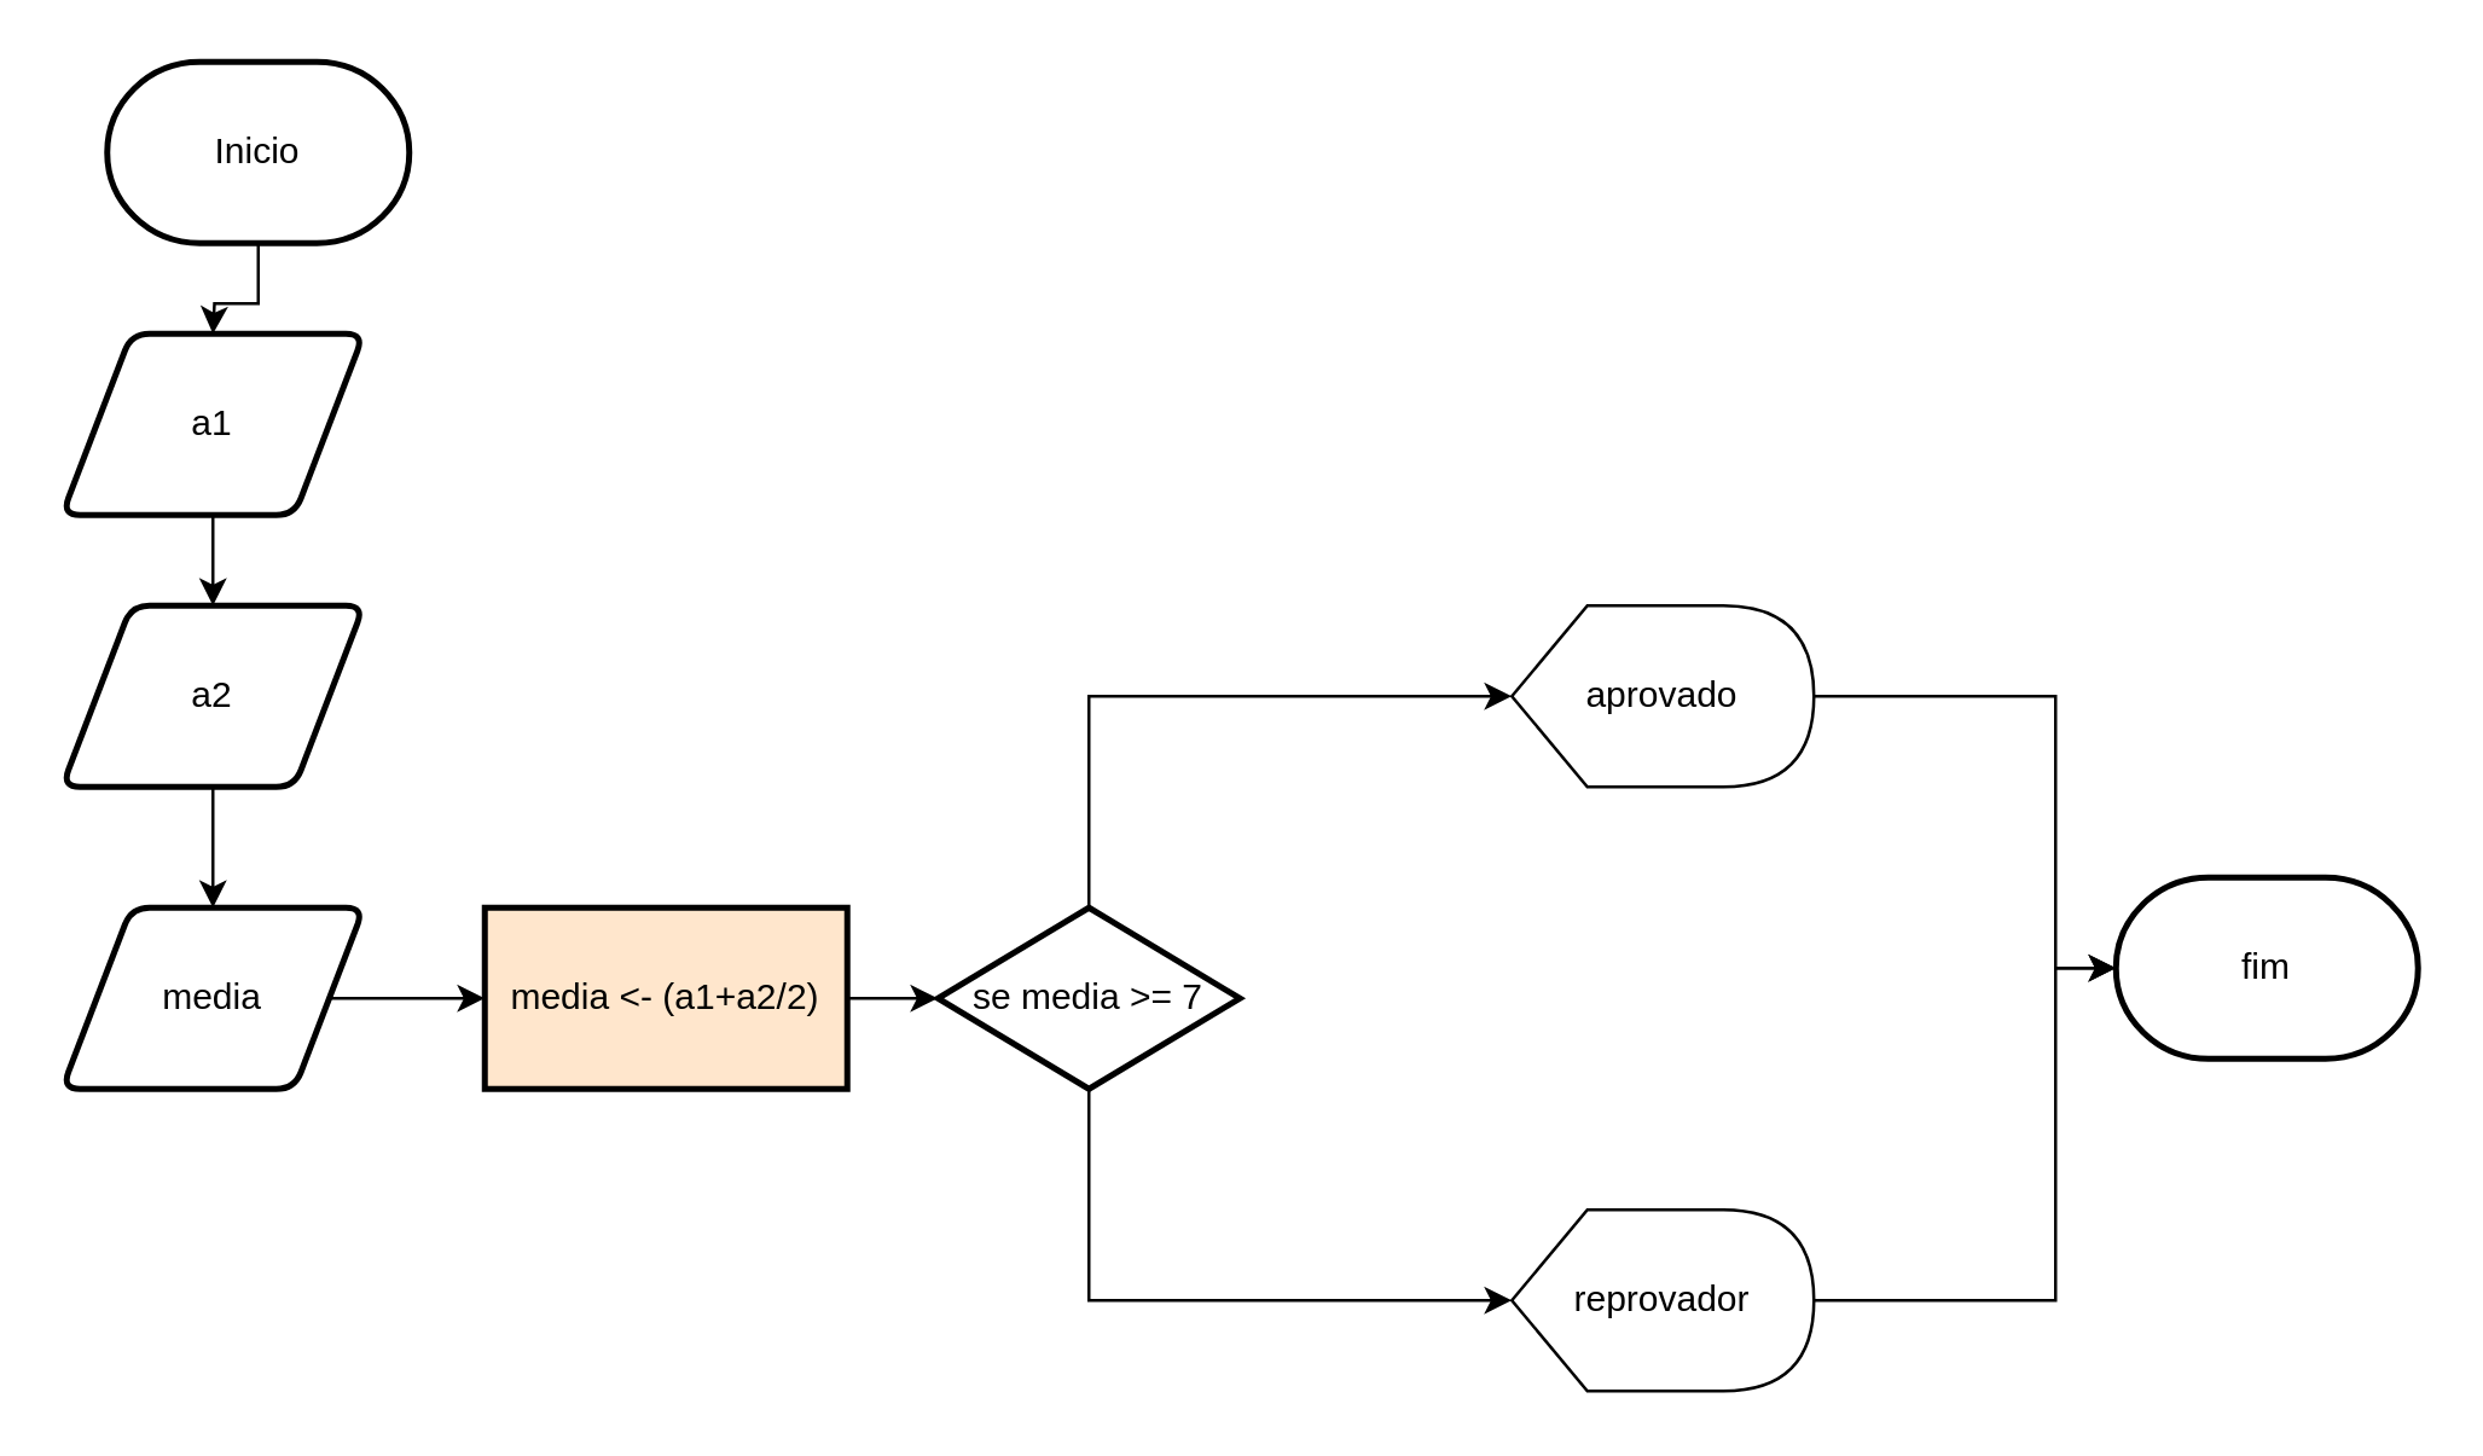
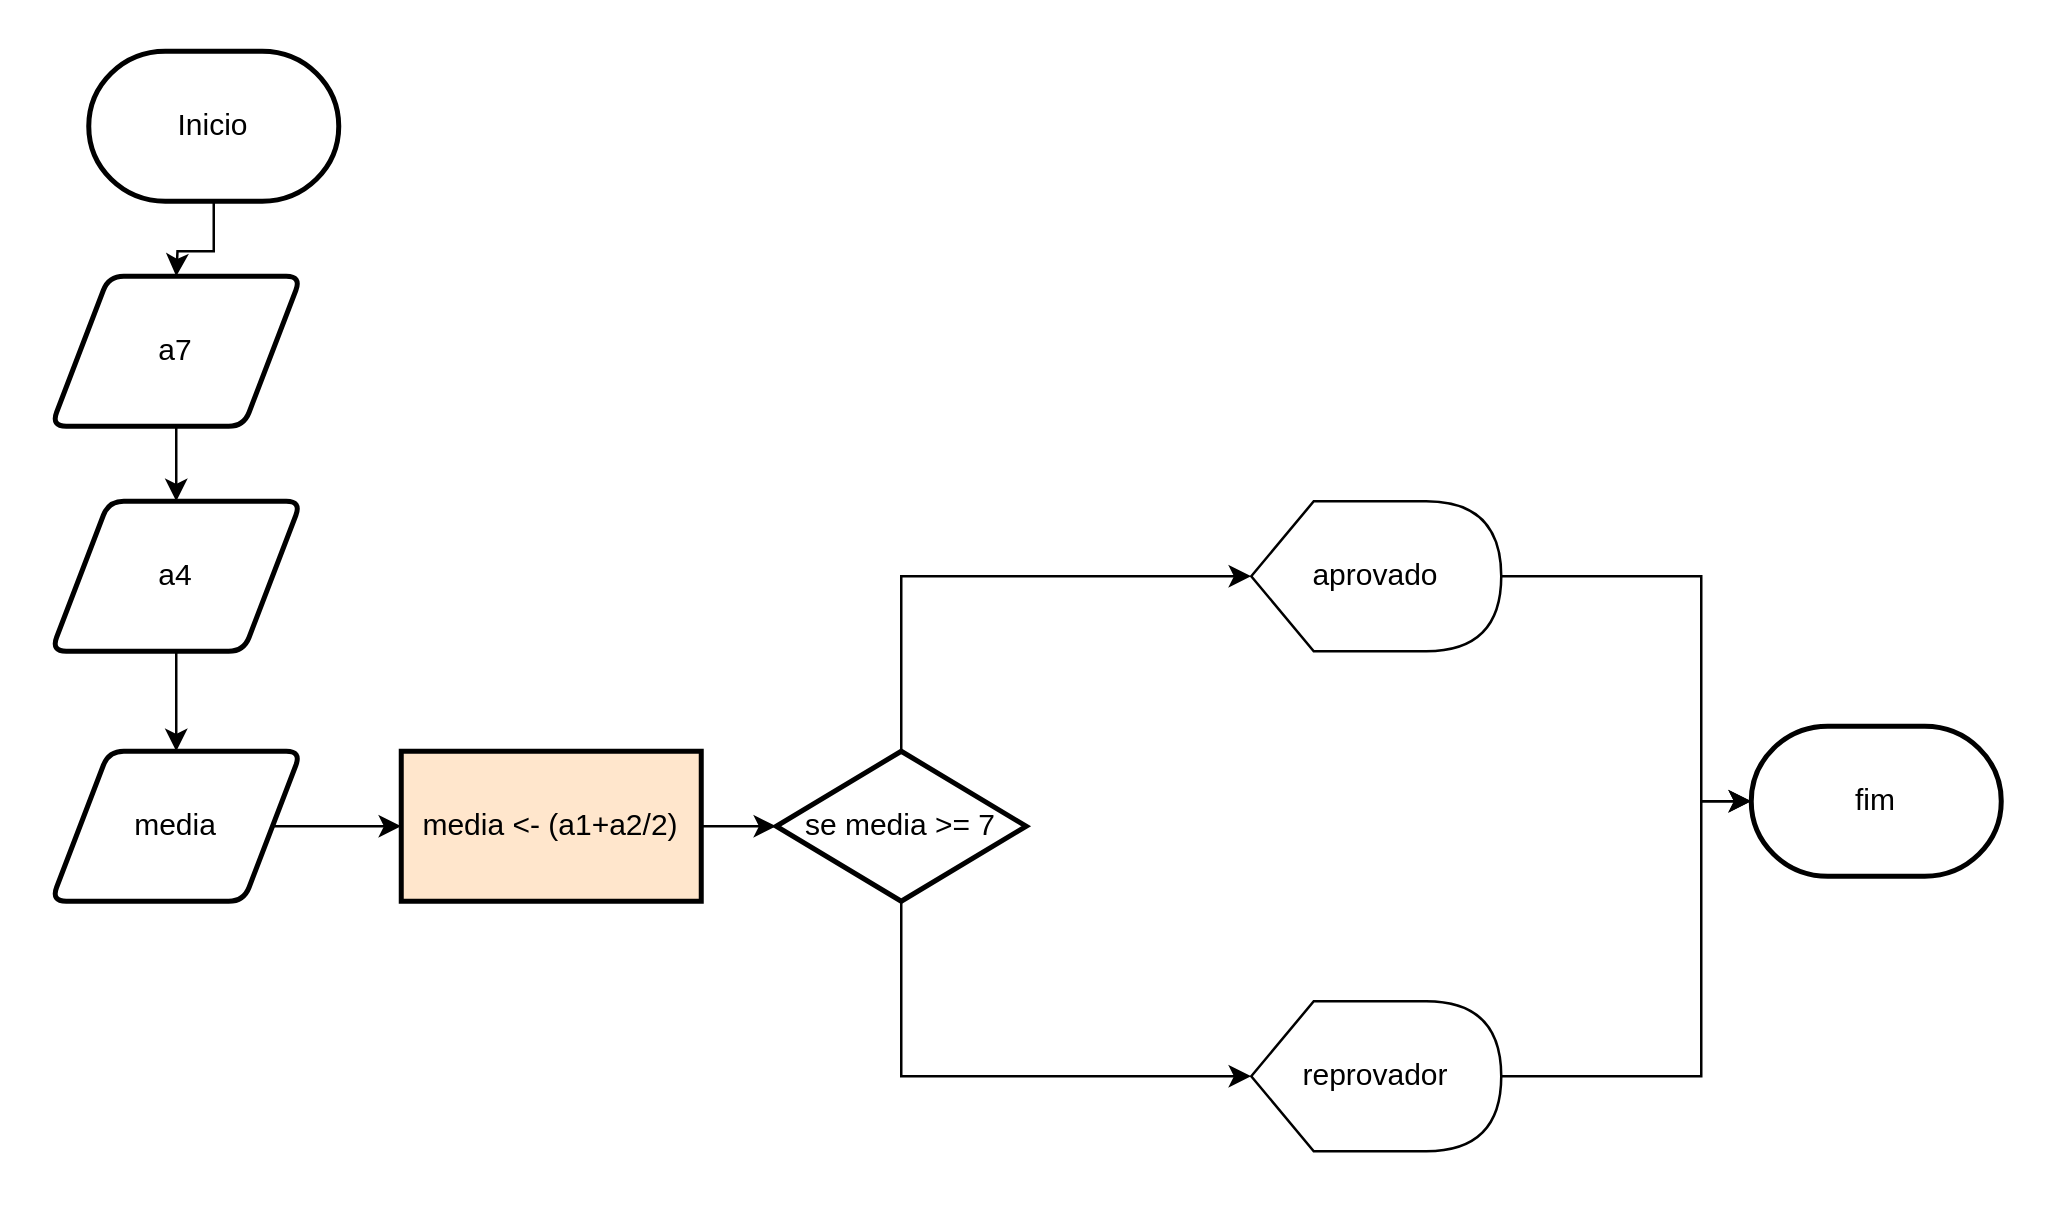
  <mxCell id="0" />
  <mxCell id="1" parent="0" />
  <mxCell id="2" style="edgeStyle=orthogonalEdgeStyle;rounded=0;orthogonalLoop=1;jettySize=auto;html=1;" parent="1" source="3" edge="1"><mxGeometry relative="1" as="geometry"><mxPoint x="70" y="110" as="targetPoint" /></mxGeometry></mxCell>
  <mxCell id="3" value="Inicio" style="strokeWidth=2;html=1;shape=mxgraph.flowchart.terminator;whiteSpace=wrap;" parent="1" vertex="1"><mxGeometry x="35" y="20" width="100" height="60" as="geometry" /></mxCell>
  <mxCell id="4" style="edgeStyle=orthogonalEdgeStyle;rounded=0;orthogonalLoop=1;jettySize=auto;html=1;" parent="1" source="5" edge="1"><mxGeometry relative="1" as="geometry"><mxPoint x="70" y="200" as="targetPoint" /></mxGeometry></mxCell>
- <mxCell id="5" value="a1" style="shape=parallelogram;html=1;strokeWidth=2;perimeter=parallelogramPerimeter;whiteSpace=wrap;rounded=1;arcSize=12;size=0.23;" parent="1" vertex="1"><mxGeometry x="20" y="110" width="100" height="60" as="geometry" /></mxCell>
+ <mxCell id="5" value="a7" style="shape=parallelogram;html=1;strokeWidth=2;perimeter=parallelogramPerimeter;whiteSpace=wrap;rounded=1;arcSize=12;size=0.23;" parent="1" vertex="1"><mxGeometry x="20" y="110" width="100" height="60" as="geometry" /></mxCell>
  <mxCell id="6" style="edgeStyle=orthogonalEdgeStyle;rounded=0;orthogonalLoop=1;jettySize=auto;html=1;" parent="1" source="7" edge="1"><mxGeometry relative="1" as="geometry"><mxPoint x="70" y="300" as="targetPoint" /></mxGeometry></mxCell>
- <mxCell id="7" value="a2" style="shape=parallelogram;html=1;strokeWidth=2;perimeter=parallelogramPerimeter;whiteSpace=wrap;rounded=1;arcSize=12;size=0.23;" parent="1" vertex="1"><mxGeometry x="20" y="200" width="100" height="60" as="geometry" /></mxCell>
+ <mxCell id="7" value="a4" style="shape=parallelogram;html=1;strokeWidth=2;perimeter=parallelogramPerimeter;whiteSpace=wrap;rounded=1;arcSize=12;size=0.23;" parent="1" vertex="1"><mxGeometry x="20" y="200" width="100" height="60" as="geometry" /></mxCell>
  <mxCell id="8" style="edgeStyle=orthogonalEdgeStyle;rounded=0;orthogonalLoop=1;jettySize=auto;html=1;" parent="1" source="9" edge="1"><mxGeometry relative="1" as="geometry"><mxPoint x="160" y="330" as="targetPoint" /></mxGeometry></mxCell>
  <mxCell id="9" value="media" style="shape=parallelogram;html=1;strokeWidth=2;perimeter=parallelogramPerimeter;whiteSpace=wrap;rounded=1;arcSize=12;size=0.23;" parent="1" vertex="1"><mxGeometry x="20" y="300" width="100" height="60" as="geometry" /></mxCell>
  <mxCell id="10" style="edgeStyle=orthogonalEdgeStyle;rounded=0;orthogonalLoop=1;jettySize=auto;html=1;" parent="1" source="11" edge="1"><mxGeometry relative="1" as="geometry"><mxPoint x="310" y="330" as="targetPoint" /></mxGeometry></mxCell>
  <mxCell id="11" value="media &amp;lt;- (a1+a2/2)" style="rounded=0;whiteSpace=wrap;html=1;absoluteArcSize=1;arcSize=14;strokeWidth=2;fillColor=#ffe6cc;" parent="1" vertex="1"><mxGeometry x="160" y="300" width="120" height="60" as="geometry" /></mxCell>
  <mxCell id="12" style="edgeStyle=orthogonalEdgeStyle;rounded=0;orthogonalLoop=1;jettySize=auto;html=1;" parent="1" source="14" edge="1"><mxGeometry relative="1" as="geometry"><mxPoint x="500" y="430" as="targetPoint" /><Array as="points"><mxPoint x="360" y="430" /><mxPoint x="440" y="430" /></Array></mxGeometry></mxCell>
  <mxCell id="13" style="edgeStyle=orthogonalEdgeStyle;rounded=0;orthogonalLoop=1;jettySize=auto;html=1;" parent="1" source="14" edge="1"><mxGeometry relative="1" as="geometry"><mxPoint x="500" y="230" as="targetPoint" /><Array as="points"><mxPoint x="360" y="230" /></Array></mxGeometry></mxCell>
  <mxCell id="14" value="se media &amp;gt;= 7" style="strokeWidth=2;html=1;shape=mxgraph.flowchart.decision;whiteSpace=wrap;" parent="1" vertex="1"><mxGeometry x="310" y="300" width="100" height="60" as="geometry" /></mxCell>
  <mxCell id="15" style="edgeStyle=orthogonalEdgeStyle;rounded=0;orthogonalLoop=1;jettySize=auto;html=1;" parent="1" source="16" edge="1"><mxGeometry relative="1" as="geometry"><mxPoint x="700" y="320" as="targetPoint" /><Array as="points"><mxPoint x="680" y="230" /><mxPoint x="680" y="320" /></Array></mxGeometry></mxCell>
  <mxCell id="16" value="aprovado" style="shape=display;whiteSpace=wrap;html=1;" parent="1" vertex="1"><mxGeometry x="500" y="200" width="100" height="60" as="geometry" /></mxCell>
  <mxCell id="17" style="edgeStyle=orthogonalEdgeStyle;rounded=0;orthogonalLoop=1;jettySize=auto;html=1;" parent="1" source="18" edge="1"><mxGeometry relative="1" as="geometry"><mxPoint x="700" y="320" as="targetPoint" /><Array as="points"><mxPoint x="680" y="430" /><mxPoint x="680" y="320" /></Array></mxGeometry></mxCell>
  <mxCell id="18" value="reprovador" style="shape=display;whiteSpace=wrap;html=1;" parent="1" vertex="1"><mxGeometry x="500" y="400" width="100" height="60" as="geometry" /></mxCell>
  <mxCell id="19" value="fim" style="strokeWidth=2;html=1;shape=mxgraph.flowchart.terminator;whiteSpace=wrap;" parent="1" vertex="1"><mxGeometry x="700" y="290" width="100" height="60" as="geometry" /></mxCell>
